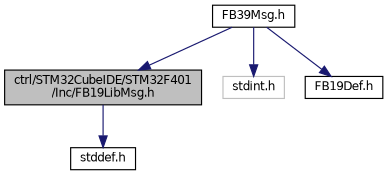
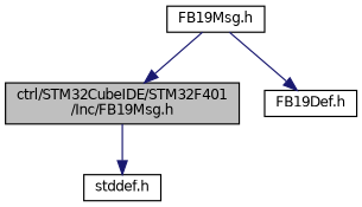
  digraph {
    node [color=black fillcolor=white fontname=Helvetica fontsize=10 shape=record style=filled]
    edge [color=midnightblue fontname=Helvetica fontsize=10 labelfontname=Helvetica labelfontsize=10 style=solid]
-   n1 [fillcolor=grey75 fontcolor=black height=0.2 label="ctrl/STM32CubeIDE/STM32F401\l/Inc/FB19LibMsg.h" width=0.4]
+   n1 [fillcolor=grey75 fontcolor=black height=0.2 label="ctrl/STM32CubeIDE/STM32F401\l/Inc/FB19Msg.h" width=0.4]
    n2 [height=0.2 label="stddef.h" width=0.4]
-   n3 [height=0.2 label="FB39Msg.h" width=0.4]
-   n4 [color=grey75 height=0.2 label="stdint.h" width=0.4]
+   n3 [height=0.2 label="FB19Msg.h" width=0.4]
    n5 [height=0.2 label="FB19Def.h" width=0.4]
    n1 -> n2
    n3 -> n1
-   n3 -> n4
    n3 -> n5
  }
